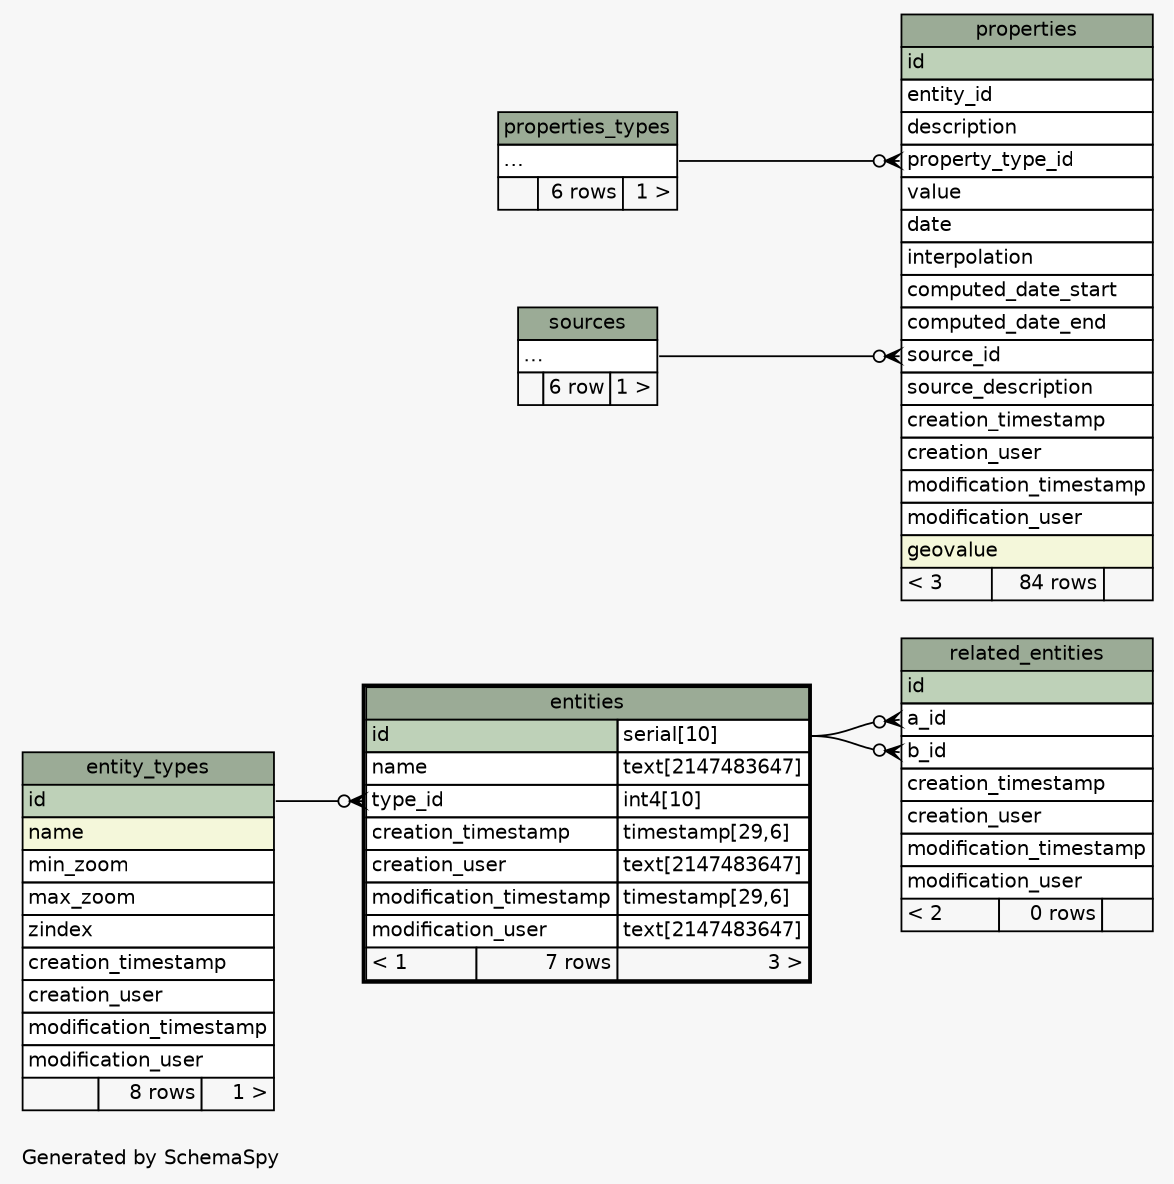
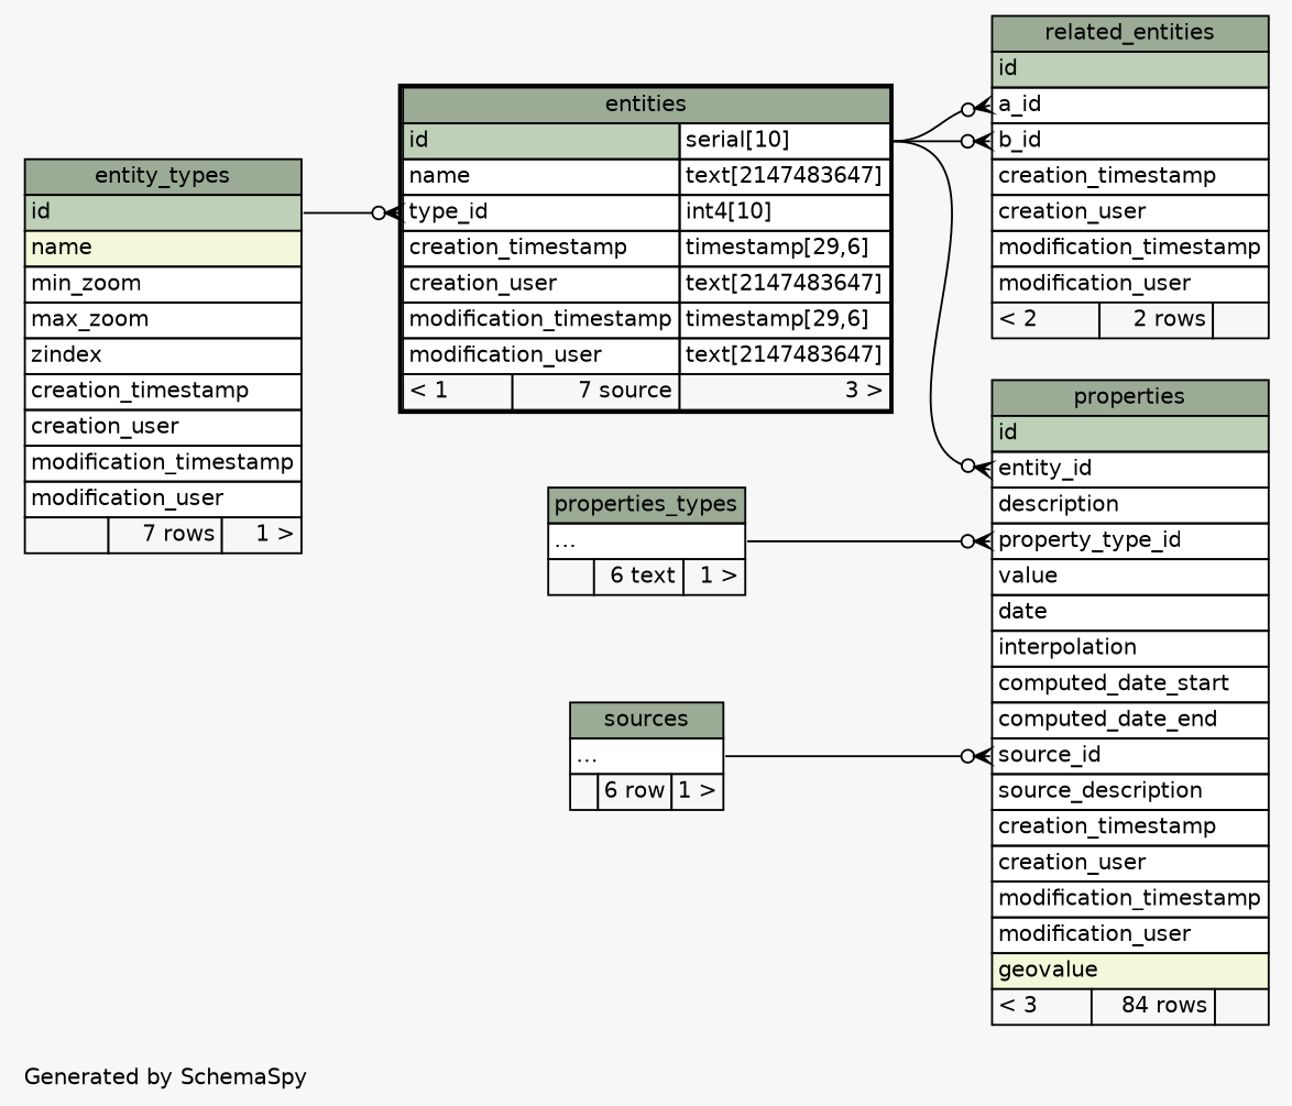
  digraph {
    bgcolor="#f7f7f7"
    fontname="DejaVu Sans"
    fontsize=11
    label="\nGenerated by SchemaSpy"
    labeljust=l
    nodesep=0.18
    rankdir=RL
    ranksep=0.46
    node [fontname="DejaVu Sans" fontsize=11 shape=plaintext]
    edge [arrowhead=none arrowsize=0.8 arrowtail=crowodot dir=back fontname="DejaVu Sans" headport="id.type:e"]
-   n1 [label=<     <TABLE BORDER="2" CELLBORDER="1" CELLSPACING="0" BGCOLOR="#ffffff">       <TR><TD COLSPAN="3" BGCOLOR="#9bab96" ALIGN="CENTER">entities</TD></TR>       <TR><TD PORT="id" COLSPAN="2" BGCOLOR="#bed1b8" ALIGN="LEFT">id</TD><TD PORT="id.type" ALIGN="LEFT">serial[10]</TD></TR>       <TR><TD PORT="name" COLSPAN="2" ALIGN="LEFT">name</TD><TD PORT="name.type" ALIGN="LEFT">text[2147483647]</TD></TR>       <TR><TD PORT="type_id" COLSPAN="2" ALIGN="LEFT">type_id</TD><TD PORT="type_id.type" ALIGN="LEFT">int4[10]</TD></TR>       <TR><TD PORT="creation_timestamp" COLSPAN="2" ALIGN="LEFT">creation_timestamp</TD><TD PORT="creation_timestamp.type" ALIGN="LEFT">timestamp[29,6]</TD></TR>       <TR><TD PORT="creation_user" COLSPAN="2" ALIGN="LEFT">creation_user</TD><TD PORT="creation_user.type" ALIGN="LEFT">text[2147483647]</TD></TR>       <TR><TD PORT="modification_timestamp" COLSPAN="2" ALIGN="LEFT">modification_timestamp</TD><TD PORT="modification_timestamp.type" ALIGN="LEFT">timestamp[29,6]</TD></TR>       <TR><TD PORT="modification_user" COLSPAN="2" ALIGN="LEFT">modification_user</TD><TD PORT="modification_user.type" ALIGN="LEFT">text[2147483647]</TD></TR>       <TR><TD ALIGN="LEFT" BGCOLOR="#f7f7f7">&lt; 1</TD><TD ALIGN="RIGHT" BGCOLOR="#f7f7f7">7 rows</TD><TD ALIGN="RIGHT" BGCOLOR="#f7f7f7">3 &gt;</TD></TR>     </TABLE>>]
-   n2 [label=<     <TABLE BORDER="0" CELLBORDER="1" CELLSPACING="0" BGCOLOR="#ffffff">       <TR><TD COLSPAN="3" BGCOLOR="#9bab96" ALIGN="CENTER">entity_types</TD></TR>       <TR><TD PORT="id" COLSPAN="3" BGCOLOR="#bed1b8" ALIGN="LEFT">id</TD></TR>       <TR><TD PORT="name" COLSPAN="3" BGCOLOR="#f4f7da" ALIGN="LEFT">name</TD></TR>       <TR><TD PORT="min_zoom" COLSPAN="3" ALIGN="LEFT">min_zoom</TD></TR>       <TR><TD PORT="max_zoom" COLSPAN="3" ALIGN="LEFT">max_zoom</TD></TR>       <TR><TD PORT="zindex" COLSPAN="3" ALIGN="LEFT">zindex</TD></TR>       <TR><TD PORT="creation_timestamp" COLSPAN="3" ALIGN="LEFT">creation_timestamp</TD></TR>       <TR><TD PORT="creation_user" COLSPAN="3" ALIGN="LEFT">creation_user</TD></TR>       <TR><TD PORT="modification_timestamp" COLSPAN="3" ALIGN="LEFT">modification_timestamp</TD></TR>       <TR><TD PORT="modification_user" COLSPAN="3" ALIGN="LEFT">modification_user</TD></TR>       <TR><TD ALIGN="LEFT" BGCOLOR="#f7f7f7">  </TD><TD ALIGN="RIGHT" BGCOLOR="#f7f7f7">8 rows</TD><TD ALIGN="RIGHT" BGCOLOR="#f7f7f7">1 &gt;</TD></TR>     </TABLE>>]
+   n1 [label=<     <TABLE BORDER="2" CELLBORDER="1" CELLSPACING="0" BGCOLOR="#ffffff">       <TR><TD COLSPAN="3" BGCOLOR="#9bab96" ALIGN="CENTER">entities</TD></TR>       <TR><TD PORT="id" COLSPAN="2" BGCOLOR="#bed1b8" ALIGN="LEFT">id</TD><TD PORT="id.type" ALIGN="LEFT">serial[10]</TD></TR>       <TR><TD PORT="name" COLSPAN="2" ALIGN="LEFT">name</TD><TD PORT="name.type" ALIGN="LEFT">text[2147483647]</TD></TR>       <TR><TD PORT="type_id" COLSPAN="2" ALIGN="LEFT">type_id</TD><TD PORT="type_id.type" ALIGN="LEFT">int4[10]</TD></TR>       <TR><TD PORT="creation_timestamp" COLSPAN="2" ALIGN="LEFT">creation_timestamp</TD><TD PORT="creation_timestamp.type" ALIGN="LEFT">timestamp[29,6]</TD></TR>       <TR><TD PORT="creation_user" COLSPAN="2" ALIGN="LEFT">creation_user</TD><TD PORT="creation_user.type" ALIGN="LEFT">text[2147483647]</TD></TR>       <TR><TD PORT="modification_timestamp" COLSPAN="2" ALIGN="LEFT">modification_timestamp</TD><TD PORT="modification_timestamp.type" ALIGN="LEFT">timestamp[29,6]</TD></TR>       <TR><TD PORT="modification_user" COLSPAN="2" ALIGN="LEFT">modification_user</TD><TD PORT="modification_user.type" ALIGN="LEFT">text[2147483647]</TD></TR>       <TR><TD ALIGN="LEFT" BGCOLOR="#f7f7f7">&lt; 1</TD><TD ALIGN="RIGHT" BGCOLOR="#f7f7f7">7 source</TD><TD ALIGN="RIGHT" BGCOLOR="#f7f7f7">3 &gt;</TD></TR>     </TABLE>>]
+   n2 [label=<     <TABLE BORDER="0" CELLBORDER="1" CELLSPACING="0" BGCOLOR="#ffffff">       <TR><TD COLSPAN="3" BGCOLOR="#9bab96" ALIGN="CENTER">entity_types</TD></TR>       <TR><TD PORT="id" COLSPAN="3" BGCOLOR="#bed1b8" ALIGN="LEFT">id</TD></TR>       <TR><TD PORT="name" COLSPAN="3" BGCOLOR="#f4f7da" ALIGN="LEFT">name</TD></TR>       <TR><TD PORT="min_zoom" COLSPAN="3" ALIGN="LEFT">min_zoom</TD></TR>       <TR><TD PORT="max_zoom" COLSPAN="3" ALIGN="LEFT">max_zoom</TD></TR>       <TR><TD PORT="zindex" COLSPAN="3" ALIGN="LEFT">zindex</TD></TR>       <TR><TD PORT="creation_timestamp" COLSPAN="3" ALIGN="LEFT">creation_timestamp</TD></TR>       <TR><TD PORT="creation_user" COLSPAN="3" ALIGN="LEFT">creation_user</TD></TR>       <TR><TD PORT="modification_timestamp" COLSPAN="3" ALIGN="LEFT">modification_timestamp</TD></TR>       <TR><TD PORT="modification_user" COLSPAN="3" ALIGN="LEFT">modification_user</TD></TR>       <TR><TD ALIGN="LEFT" BGCOLOR="#f7f7f7">  </TD><TD ALIGN="RIGHT" BGCOLOR="#f7f7f7">7 rows</TD><TD ALIGN="RIGHT" BGCOLOR="#f7f7f7">1 &gt;</TD></TR>     </TABLE>>]
    n3 [label=<     <TABLE BORDER="0" CELLBORDER="1" CELLSPACING="0" BGCOLOR="#ffffff">       <TR><TD COLSPAN="3" BGCOLOR="#9bab96" ALIGN="CENTER">properties</TD></TR>       <TR><TD PORT="id" COLSPAN="3" BGCOLOR="#bed1b8" ALIGN="LEFT">id</TD></TR>       <TR><TD PORT="entity_id" COLSPAN="3" ALIGN="LEFT">entity_id</TD></TR>       <TR><TD PORT="description" COLSPAN="3" ALIGN="LEFT">description</TD></TR>       <TR><TD PORT="property_type_id" COLSPAN="3" ALIGN="LEFT">property_type_id</TD></TR>       <TR><TD PORT="value" COLSPAN="3" ALIGN="LEFT">value</TD></TR>       <TR><TD PORT="date" COLSPAN="3" ALIGN="LEFT">date</TD></TR>       <TR><TD PORT="interpolation" COLSPAN="3" ALIGN="LEFT">interpolation</TD></TR>       <TR><TD PORT="computed_date_start" COLSPAN="3" ALIGN="LEFT">computed_date_start</TD></TR>       <TR><TD PORT="computed_date_end" COLSPAN="3" ALIGN="LEFT">computed_date_end</TD></TR>       <TR><TD PORT="source_id" COLSPAN="3" ALIGN="LEFT">source_id</TD></TR>       <TR><TD PORT="source_description" COLSPAN="3" ALIGN="LEFT">source_description</TD></TR>       <TR><TD PORT="creation_timestamp" COLSPAN="3" ALIGN="LEFT">creation_timestamp</TD></TR>       <TR><TD PORT="creation_user" COLSPAN="3" ALIGN="LEFT">creation_user</TD></TR>       <TR><TD PORT="modification_timestamp" COLSPAN="3" ALIGN="LEFT">modification_timestamp</TD></TR>       <TR><TD PORT="modification_user" COLSPAN="3" ALIGN="LEFT">modification_user</TD></TR>       <TR><TD PORT="geovalue" COLSPAN="3" BGCOLOR="#f4f7da" ALIGN="LEFT">geovalue</TD></TR>       <TR><TD ALIGN="LEFT" BGCOLOR="#f7f7f7">&lt; 3</TD><TD ALIGN="RIGHT" BGCOLOR="#f7f7f7">84 rows</TD><TD ALIGN="RIGHT" BGCOLOR="#f7f7f7">  </TD></TR>     </TABLE>>]
-   n4 [label=<     <TABLE BORDER="0" CELLBORDER="1" CELLSPACING="0" BGCOLOR="#ffffff">       <TR><TD COLSPAN="3" BGCOLOR="#9bab96" ALIGN="CENTER">properties_types</TD></TR>       <TR><TD PORT="elipses" COLSPAN="3" ALIGN="LEFT">...</TD></TR>       <TR><TD ALIGN="LEFT" BGCOLOR="#f7f7f7">  </TD><TD ALIGN="RIGHT" BGCOLOR="#f7f7f7">6 rows</TD><TD ALIGN="RIGHT" BGCOLOR="#f7f7f7">1 &gt;</TD></TR>     </TABLE>>]
+   n4 [label=<     <TABLE BORDER="0" CELLBORDER="1" CELLSPACING="0" BGCOLOR="#ffffff">       <TR><TD COLSPAN="3" BGCOLOR="#9bab96" ALIGN="CENTER">properties_types</TD></TR>       <TR><TD PORT="elipses" COLSPAN="3" ALIGN="LEFT">...</TD></TR>       <TR><TD ALIGN="LEFT" BGCOLOR="#f7f7f7">  </TD><TD ALIGN="RIGHT" BGCOLOR="#f7f7f7">6 text</TD><TD ALIGN="RIGHT" BGCOLOR="#f7f7f7">1 &gt;</TD></TR>     </TABLE>>]
    n5 [label=<     <TABLE BORDER="0" CELLBORDER="1" CELLSPACING="0" BGCOLOR="#ffffff">       <TR><TD COLSPAN="3" BGCOLOR="#9bab96" ALIGN="CENTER">sources</TD></TR>       <TR><TD PORT="elipses" COLSPAN="3" ALIGN="LEFT">...</TD></TR>       <TR><TD ALIGN="LEFT" BGCOLOR="#f7f7f7">  </TD><TD ALIGN="RIGHT" BGCOLOR="#f7f7f7">6 row</TD><TD ALIGN="RIGHT" BGCOLOR="#f7f7f7">1 &gt;</TD></TR>     </TABLE>>]
-   n6 [label=<     <TABLE BORDER="0" CELLBORDER="1" CELLSPACING="0" BGCOLOR="#ffffff">       <TR><TD COLSPAN="3" BGCOLOR="#9bab96" ALIGN="CENTER">related_entities</TD></TR>       <TR><TD PORT="id" COLSPAN="3" BGCOLOR="#bed1b8" ALIGN="LEFT">id</TD></TR>       <TR><TD PORT="a_id" COLSPAN="3" ALIGN="LEFT">a_id</TD></TR>       <TR><TD PORT="b_id" COLSPAN="3" ALIGN="LEFT">b_id</TD></TR>       <TR><TD PORT="creation_timestamp" COLSPAN="3" ALIGN="LEFT">creation_timestamp</TD></TR>       <TR><TD PORT="creation_user" COLSPAN="3" ALIGN="LEFT">creation_user</TD></TR>       <TR><TD PORT="modification_timestamp" COLSPAN="3" ALIGN="LEFT">modification_timestamp</TD></TR>       <TR><TD PORT="modification_user" COLSPAN="3" ALIGN="LEFT">modification_user</TD></TR>       <TR><TD ALIGN="LEFT" BGCOLOR="#f7f7f7">&lt; 2</TD><TD ALIGN="RIGHT" BGCOLOR="#f7f7f7">0 rows</TD><TD ALIGN="RIGHT" BGCOLOR="#f7f7f7">  </TD></TR>     </TABLE>>]
+   n6 [label=<     <TABLE BORDER="0" CELLBORDER="1" CELLSPACING="0" BGCOLOR="#ffffff">       <TR><TD COLSPAN="3" BGCOLOR="#9bab96" ALIGN="CENTER">related_entities</TD></TR>       <TR><TD PORT="id" COLSPAN="3" BGCOLOR="#bed1b8" ALIGN="LEFT">id</TD></TR>       <TR><TD PORT="a_id" COLSPAN="3" ALIGN="LEFT">a_id</TD></TR>       <TR><TD PORT="b_id" COLSPAN="3" ALIGN="LEFT">b_id</TD></TR>       <TR><TD PORT="creation_timestamp" COLSPAN="3" ALIGN="LEFT">creation_timestamp</TD></TR>       <TR><TD PORT="creation_user" COLSPAN="3" ALIGN="LEFT">creation_user</TD></TR>       <TR><TD PORT="modification_timestamp" COLSPAN="3" ALIGN="LEFT">modification_timestamp</TD></TR>       <TR><TD PORT="modification_user" COLSPAN="3" ALIGN="LEFT">modification_user</TD></TR>       <TR><TD ALIGN="LEFT" BGCOLOR="#f7f7f7">&lt; 2</TD><TD ALIGN="RIGHT" BGCOLOR="#f7f7f7">2 rows</TD><TD ALIGN="RIGHT" BGCOLOR="#f7f7f7">  </TD></TR>     </TABLE>>]
    n1 -> n2 [headport="id:e" tailport="type_id:w"]
+   n3 -> n1 [tailport="entity_id:w"]
    n3 -> n4 [headport="elipses:e" tailport="property_type_id:w"]
    n3 -> n5 [headport="elipses:e" tailport="source_id:w"]
    n6 -> n1 [tailport="a_id:w"]
    n6 -> n1 [tailport="b_id:w"]
  }
